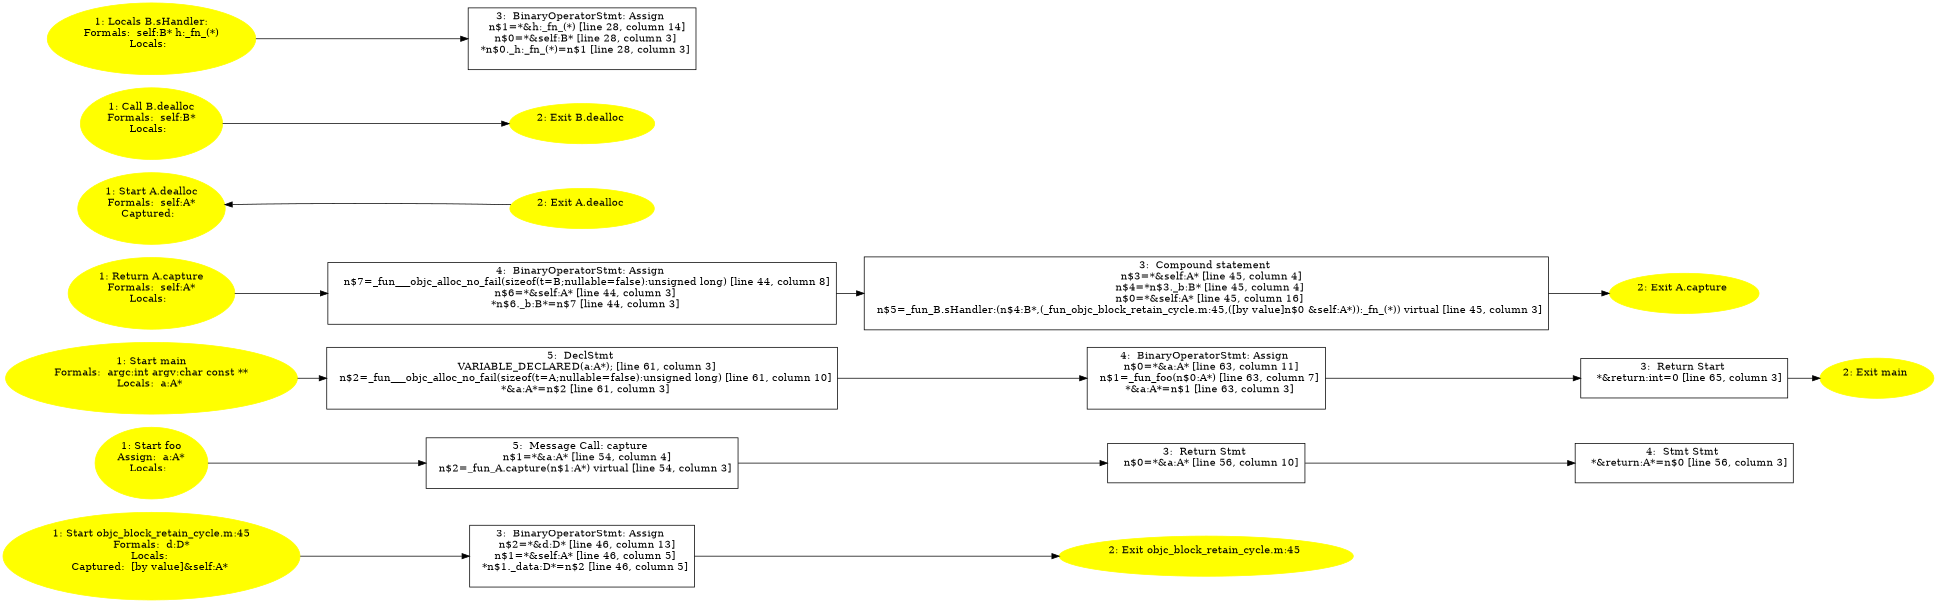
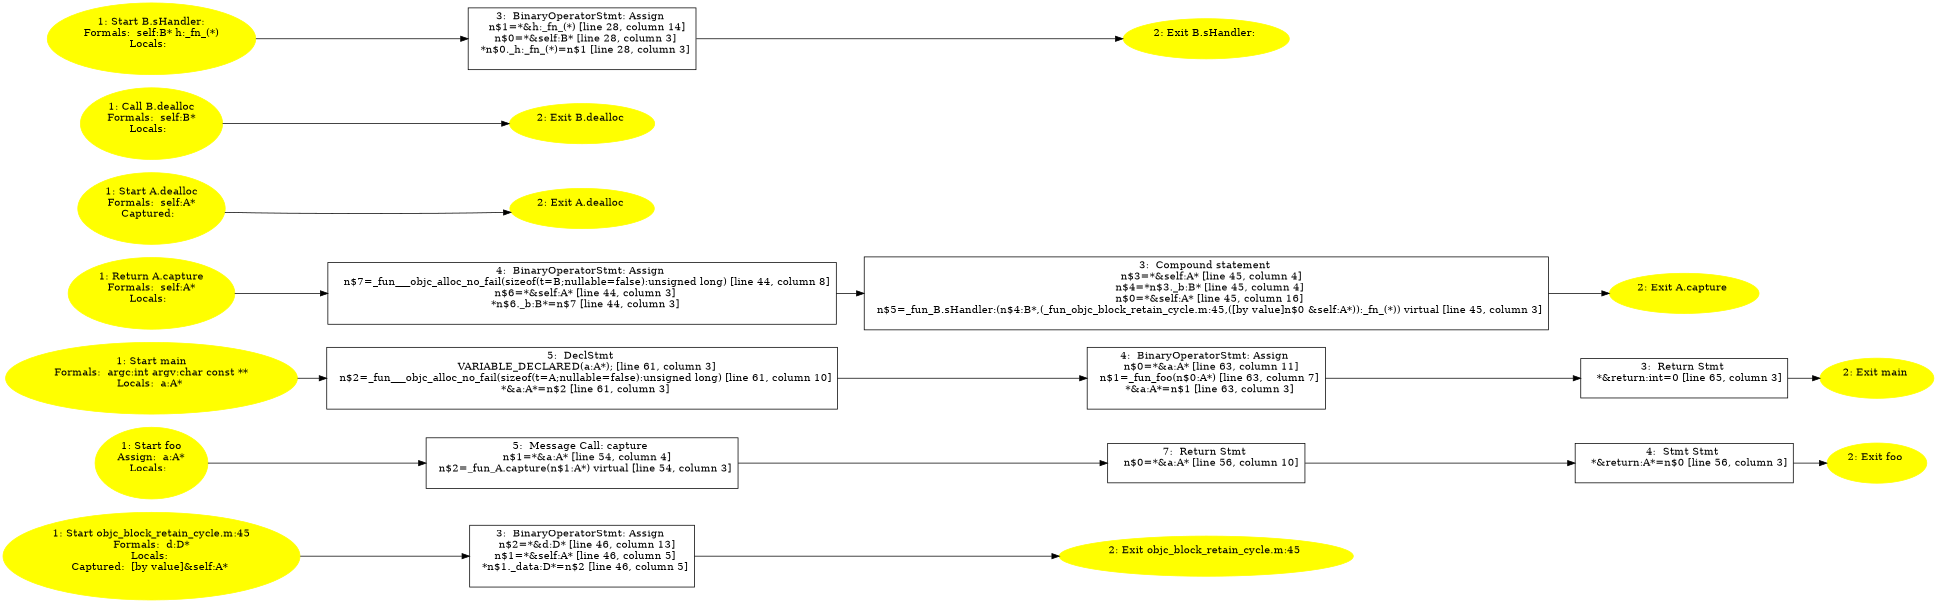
  digraph {
    rankdir=LR
    node [color=yellow style=filled]
    n1 [label="1: Start objc_block_retain_cycle.m:45\nFormals:  d:D*\nLocals: \nCaptured:  [by value]&self:A* \n  "]
    n2 [label="3:  BinaryOperatorStmt: Assign \n   n$2=*&d:D* [line 46, column 13]\n  n$1=*&self:A* [line 46, column 5]\n  *n$1._data:D*=n$2 [line 46, column 5]\n " shape=box color="" style=""]
    n3 [label="2: Exit objc_block_retain_cycle.m:45 \n  "]
    n4 [label="1: Start foo\nAssign:  a:A*\nLocals:  \n  "]
    n5 [label="5:  Message Call: capture \n   n$1=*&a:A* [line 54, column 4]\n  n$2=_fun_A.capture(n$1:A*) virtual [line 54, column 3]\n " shape=box color="" style=""]
-   n6 [label="3:  Return Stmt \n   n$0=*&a:A* [line 56, column 10]\n " shape=box color="" style=""]
+   n6 [label="7:  Return Stmt \n   n$0=*&a:A* [line 56, column 10]\n " shape=box color="" style=""]
    n7 [label="4:  Stmt Stmt \n   *&return:A*=n$0 [line 56, column 3]\n " shape=box color="" style=""]
+   n8 [label="2: Exit foo \n  "]
    n9 [label="1: Start main\nFormals:  argc:int argv:char const **\nLocals:  a:A* \n  "]
    n10 [label="5:  DeclStmt \n   VARIABLE_DECLARED(a:A*); [line 61, column 3]\n  n$2=_fun___objc_alloc_no_fail(sizeof(t=A;nullable=false):unsigned long) [line 61, column 10]\n  *&a:A*=n$2 [line 61, column 3]\n " shape=box color="" style=""]
    n11 [label="4:  BinaryOperatorStmt: Assign \n   n$0=*&a:A* [line 63, column 11]\n  n$1=_fun_foo(n$0:A*) [line 63, column 7]\n  *&a:A*=n$1 [line 63, column 3]\n " shape=box color="" style=""]
-   n12 [label="3:  Return Start \n   *&return:int=0 [line 65, column 3]\n " shape=box color="" style=""]
+   n12 [label="3:  Return Stmt \n   *&return:int=0 [line 65, column 3]\n " shape=box color="" style=""]
    n13 [label="2: Exit main \n  "]
    n14 [label="1: Return A.capture\nFormals:  self:A*\nLocals:  \n  "]
    n15 [label="4:  BinaryOperatorStmt: Assign \n   n$7=_fun___objc_alloc_no_fail(sizeof(t=B;nullable=false):unsigned long) [line 44, column 8]\n  n$6=*&self:A* [line 44, column 3]\n  *n$6._b:B*=n$7 [line 44, column 3]\n " shape=box color="" style=""]
    n16 [label="3:  Compound statement \n   n$3=*&self:A* [line 45, column 4]\n  n$4=*n$3._b:B* [line 45, column 4]\n  n$0=*&self:A* [line 45, column 16]\n  n$5=_fun_B.sHandler:(n$4:B*,(_fun_objc_block_retain_cycle.m:45,([by value]n$0 &self:A*)):_fn_(*)) virtual [line 45, column 3]\n " shape=box color="" style=""]
    n17 [label="2: Exit A.capture \n  "]
    n18 [label="1: Start A.dealloc\nFormals:  self:A*\nCaptured:  \n  "]
    n19 [label="2: Exit A.dealloc \n  "]
    n20 [label="1: Call B.dealloc\nFormals:  self:B*\nLocals:  \n  "]
    n21 [label="2: Exit B.dealloc \n  "]
-   n22 [label="1: Locals B.sHandler:\nFormals:  self:B* h:_fn_(*)\nLocals:  \n  "]
+   n22 [label="1: Start B.sHandler:\nFormals:  self:B* h:_fn_(*)\nLocals:  \n  "]
    n23 [label="3:  BinaryOperatorStmt: Assign \n   n$1=*&h:_fn_(*) [line 28, column 14]\n  n$0=*&self:B* [line 28, column 3]\n  *n$0._h:_fn_(*)=n$1 [line 28, column 3]\n " shape=box color="" style=""]
+   n24 [label="2: Exit B.sHandler: \n  "]
    n1 -> n2
    n2 -> n3
    n4 -> n5
    n5 -> n6
    n6 -> n7
+   n7 -> n8
    n9 -> n10
    n10 -> n11
    n11 -> n12
    n12 -> n13
    n14 -> n15
    n15 -> n16
    n16 -> n17
-   n19 -> n18
+   n18 -> n19
    n20 -> n21
    n22 -> n23
+   n23 -> n24
  }
